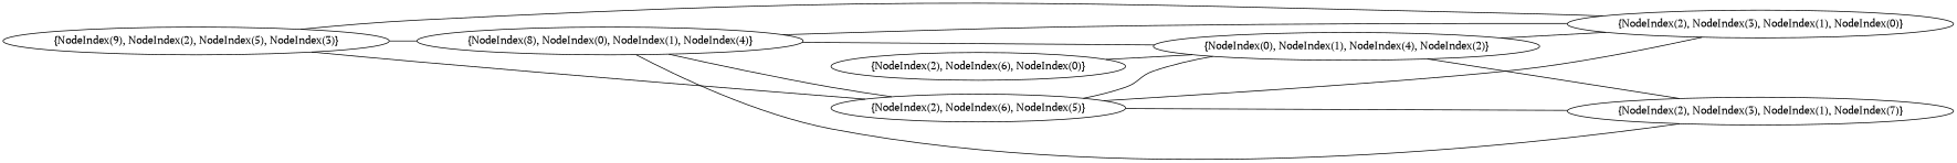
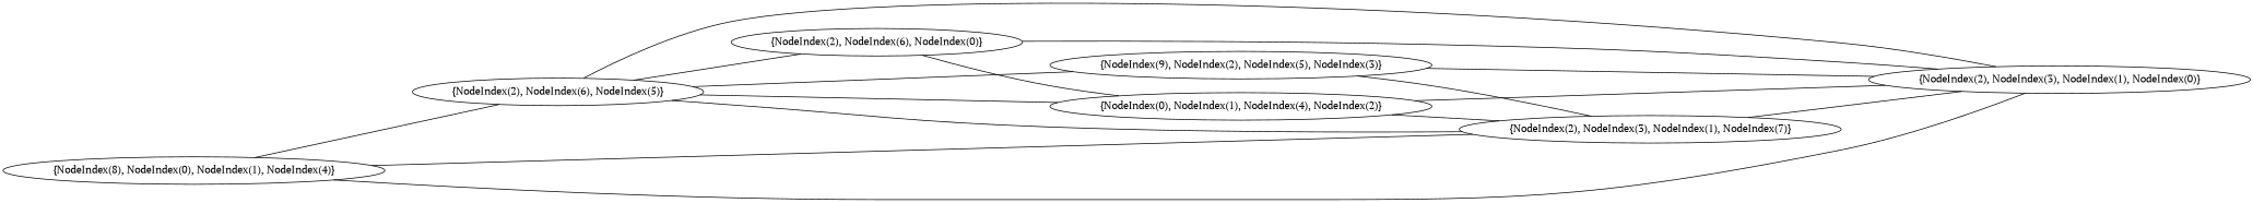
  graph {
    fontname="PT Serif"
    rankdir=LR
    node [fontname="PT Serif"]
    edge [fontname="PT Serif"]
    n1 [label="{NodeIndex(2), NodeIndex(3), NodeIndex(1), NodeIndex(0)}"]
    n2 [label="{NodeIndex(2), NodeIndex(3), NodeIndex(1), NodeIndex(7)}"]
    n3 [label="{NodeIndex(9), NodeIndex(2), NodeIndex(5), NodeIndex(3)}"]
    n4 [label="{NodeIndex(0), NodeIndex(1), NodeIndex(4), NodeIndex(2)}"]
    n5 [label="{NodeIndex(2), NodeIndex(6), NodeIndex(0)}"]
    n6 [label="{NodeIndex(2), NodeIndex(6), NodeIndex(5)}"]
    n7 [label="{NodeIndex(8), NodeIndex(0), NodeIndex(1), NodeIndex(4)}"]
+   n2 -- n1
    n3 -- n1
-   n3 -- n7
+   n3 -- n2
    n4 -- n1
    n4 -- n2
+   n5 -- n1
    n5 -- n4
    n6 -- n1
    n6 -- n2
    n6 -- n3
    n6 -- n4
+   n6 -- n5
    n7 -- n1
    n7 -- n2
-   n7 -- n4
    n7 -- n6
  }
